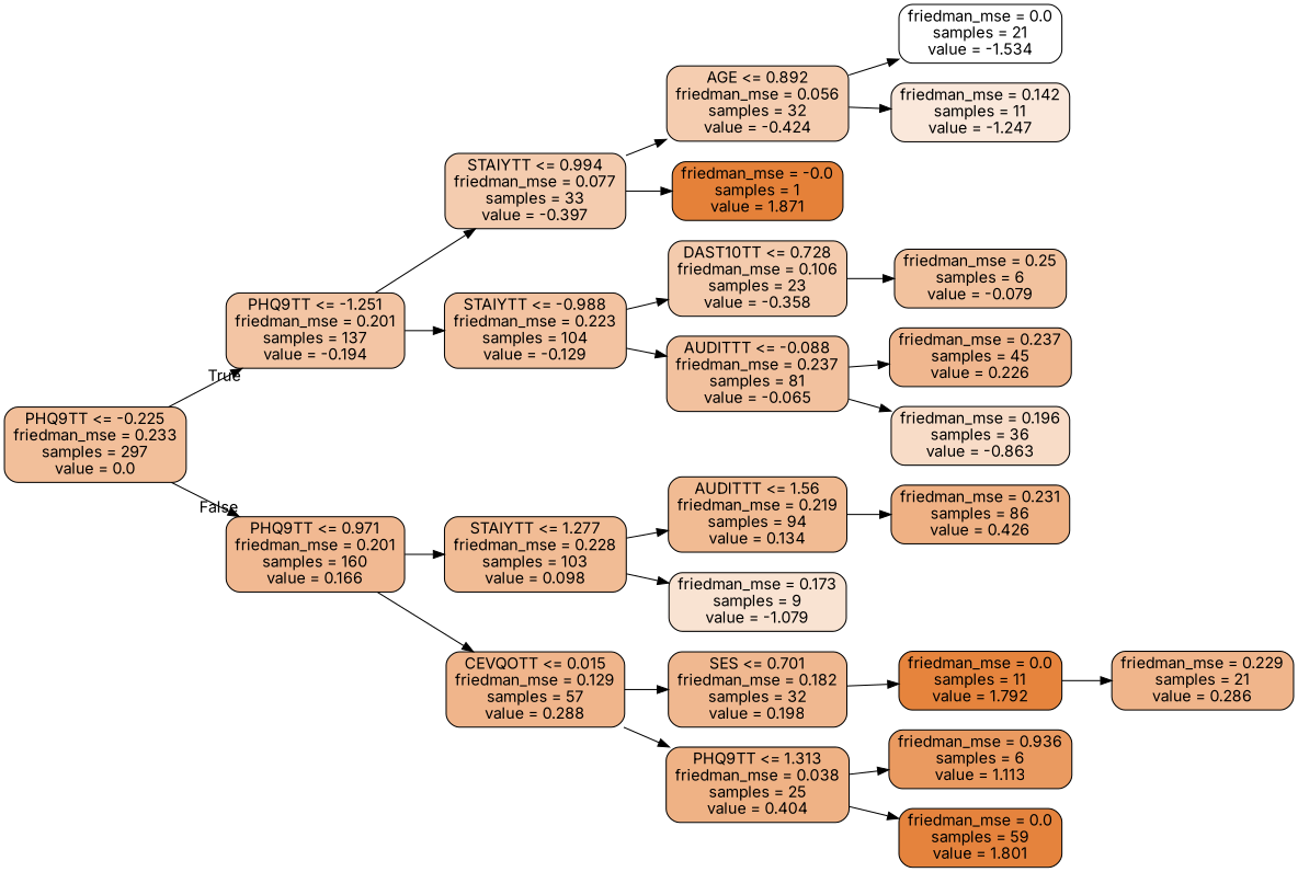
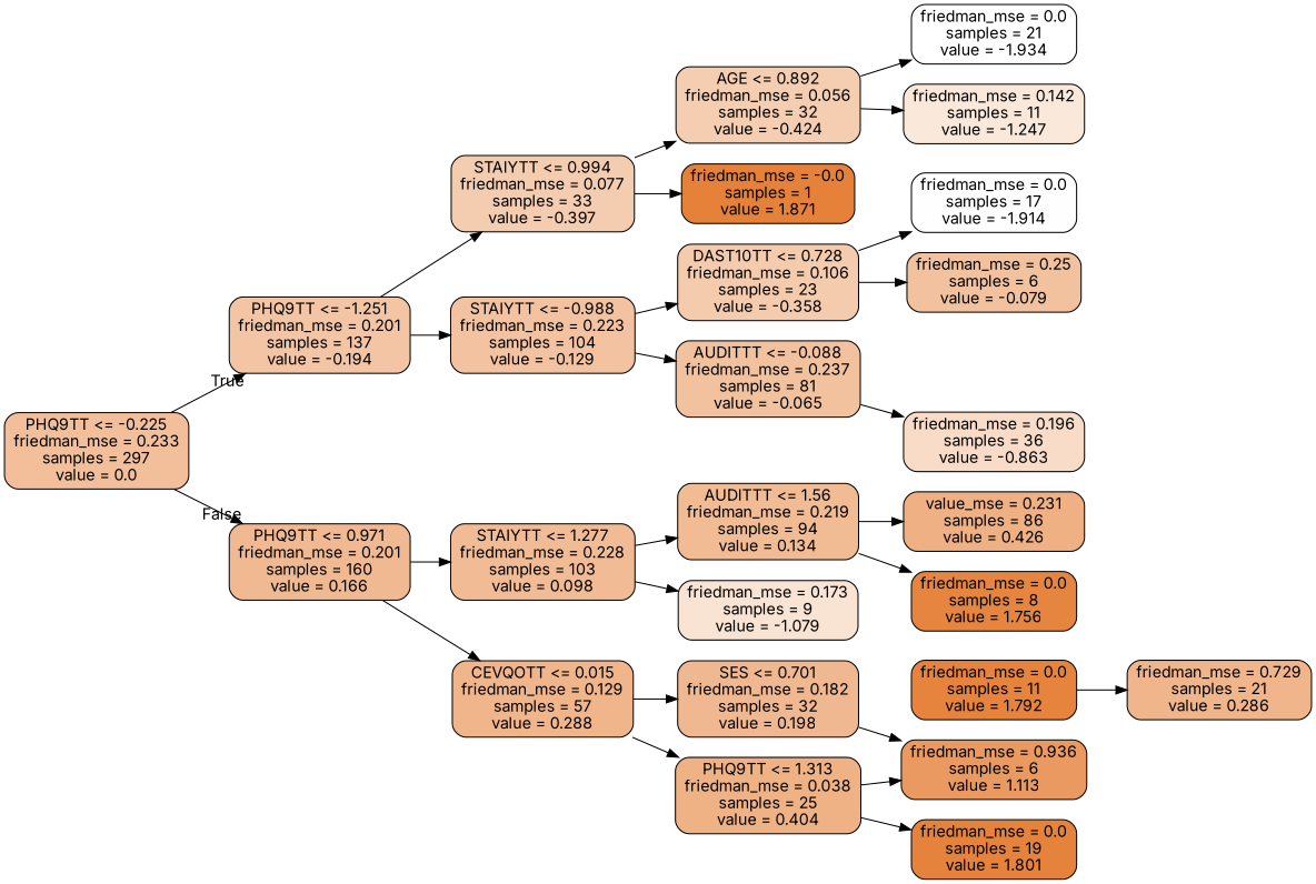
  digraph {
    fontname=Inter
    rankdir=LR
    node [color=black fillcolor="#f0b58b" fontname=Inter shape=box style="filled, rounded"]
    edge [fontname=Inter]
    n1 [fillcolor="#f2bf9a" label="PHQ9TT <= -0.225\nfriedman_mse = 0.233\nsamples = 297\nvalue = 0.0"]
    n2 [fillcolor="#f3c5a4" label="PHQ9TT <= -1.251\nfriedman_mse = 0.201\nsamples = 137\nvalue = -0.194"]
    n3 [fillcolor="#f1b992" label="PHQ9TT <= 0.971\nfriedman_mse = 0.201\nsamples = 160\nvalue = 0.166"]
    n4 [fillcolor="#f4ccaf" label="STAIYTT <= 0.994\nfriedman_mse = 0.077\nsamples = 33\nvalue = -0.397"]
    n5 [fillcolor="#f3c3a1" label="STAIYTT <= -0.988\nfriedman_mse = 0.223\nsamples = 104\nvalue = -0.129"]
    n6 [fillcolor="#f1bc95" label="STAIYTT <= 1.277\nfriedman_mse = 0.228\nsamples = 103\nvalue = 0.098"]
    n7 [label="CEVQOTT <= 0.015\nfriedman_mse = 0.129\nsamples = 57\nvalue = 0.288"]
    n8 [fillcolor="#f5cdb0" label="AGE <= 0.892\nfriedman_mse = 0.056\nsamples = 32\nvalue = -0.424"]
    n9 [fillcolor="#e58139" label="friedman_mse = -0.0\nsamples = 1\nvalue = 1.871"]
    n10 [fillcolor="#f4cbad" label="DAST10TT <= 0.728\nfriedman_mse = 0.106\nsamples = 23\nvalue = -0.358"]
    n11 [fillcolor="#f2c19e" label="AUDITTT <= -0.088\nfriedman_mse = 0.237\nsamples = 81\nvalue = -0.065"]
-   n12 [fillcolor="#ffffff" label="friedman_mse = 0.0\nsamples = 21\nvalue = -1.534"]
+   n12 [fillcolor="#ffffff" label="friedman_mse = 0.0\nsamples = 21\nvalue = -1.934"]
    n13 [fillcolor="#fae8db" label="friedman_mse = 0.142\nsamples = 11\nvalue = -1.247"]
+   n14 [fillcolor="#fffefe" label="friedman_mse = 0.0\nsamples = 17\nvalue = -1.914"]
    n15 [fillcolor="#f2c29e" label="friedman_mse = 0.25\nsamples = 6\nvalue = -0.079"]
-   n16 [fillcolor="#f0b78f" label="friedman_mse = 0.237\nsamples = 45\nvalue = 0.226"]
    n17 [fillcolor="#f8dcc7" label="friedman_mse = 0.196\nsamples = 36\nvalue = -0.863"]
    n18 [fillcolor="#f1bb93" label="AUDITTT <= 1.56\nfriedman_mse = 0.219\nsamples = 94\nvalue = 0.134"]
    n19 [fillcolor="#f9e3d2" label="friedman_mse = 0.173\nsamples = 9\nvalue = -1.079"]
    n20 [fillcolor="#f0b890" label="SES <= 0.701\nfriedman_mse = 0.182\nsamples = 32\nvalue = 0.198"]
    n21 [fillcolor="#efb285" label="PHQ9TT <= 1.313\nfriedman_mse = 0.038\nsamples = 25\nvalue = 0.404"]
-   n22 [fillcolor="#efb184" label="friedman_mse = 0.231\nsamples = 86\nvalue = 0.426"]
+   n22 [fillcolor="#efb184" label="value_mse = 0.231\nsamples = 86\nvalue = 0.426"]
+   n23 [fillcolor="#e6853f" label="friedman_mse = 0.0\nsamples = 8\nvalue = 1.756"]
    n24 [fillcolor="#e6843d" label="friedman_mse = 0.0\nsamples = 11\nvalue = 1.792"]
    n25 [fillcolor="#ea9a60" label="friedman_mse = 0.936\nsamples = 6\nvalue = 1.113"]
-   n26 [fillcolor="#e5833d" label="friedman_mse = 0.0\nsamples = 59\nvalue = 1.801"]
-   n27 [label="friedman_mse = 0.229\nsamples = 21\nvalue = 0.286"]
+   n26 [fillcolor="#e5833d" label="friedman_mse = 0.0\nsamples = 19\nvalue = 1.801"]
+   n27 [label="friedman_mse = 0.729\nsamples = 21\nvalue = 0.286"]
    n1 -> n2 [headlabel=True labelangle=45 labeldistance=2.5]
    n1 -> n3 [headlabel=False labelangle=-45 labeldistance=2.5]
    n2 -> n4
    n2 -> n5
    n3 -> n6
    n3 -> n7
    n4 -> n8
    n4 -> n9
    n5 -> n10
    n5 -> n11
    n6 -> n18
    n6 -> n19
    n7 -> n20
    n7 -> n21
    n8 -> n12
    n8 -> n13
+   n10 -> n14
    n10 -> n15
-   n11 -> n16
    n11 -> n17
    n18 -> n22
-   n20 -> n24
+   n18 -> n23
+   n20 -> n25
    n21 -> n25
    n21 -> n26
    n24 -> n27
  }
